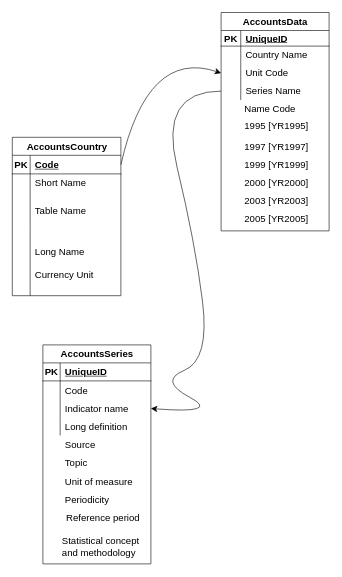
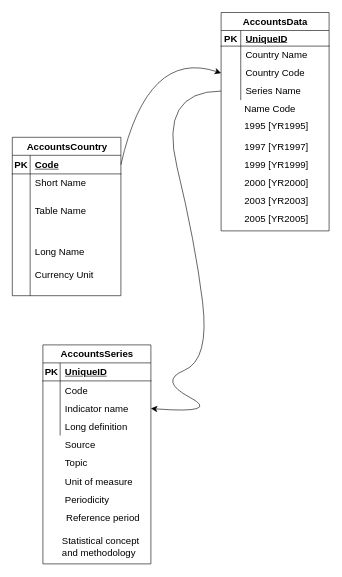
  <mxCell id="0" />
  <mxCell id="1" parent="0" />
  <mxCell id="2" value="AccountsCountry" style="shape=table;startSize=30;container=1;collapsible=1;childLayout=tableLayout;fixedRows=1;rowLines=0;fontStyle=1;align=center;resizeLast=1;html=1;fontSize=16;" parent="1" vertex="1"><mxGeometry x="20" y="228" width="181" height="264" as="geometry" /></mxCell>
  <mxCell id="3" value="" style="shape=tableRow;horizontal=0;startSize=0;swimlaneHead=0;swimlaneBody=0;fillColor=none;collapsible=0;dropTarget=0;points=[[0,0.5],[1,0.5]];portConstraint=eastwest;top=0;left=0;right=0;bottom=1;fontSize=16;" parent="2" vertex="1"><mxGeometry y="30" width="181" height="31" as="geometry" /></mxCell>
  <mxCell id="4" value="PK" style="shape=partialRectangle;connectable=0;fillColor=none;top=0;left=0;bottom=0;right=0;fontStyle=1;overflow=hidden;whiteSpace=wrap;html=1;fontSize=16;" parent="3" vertex="1"><mxGeometry width="29.75" height="31" as="geometry"><mxRectangle width="29.75" height="31" as="alternateBounds" /></mxGeometry></mxCell>
  <mxCell id="5" value="Code" style="shape=partialRectangle;connectable=0;fillColor=none;top=0;left=0;bottom=0;right=0;align=left;spacingLeft=6;fontStyle=5;overflow=hidden;whiteSpace=wrap;html=1;fontSize=16;" parent="3" vertex="1"><mxGeometry x="29.75" width="151.25" height="31" as="geometry"><mxRectangle width="151.25" height="31" as="alternateBounds" /></mxGeometry></mxCell>
  <mxCell id="6" value="" style="shape=tableRow;horizontal=0;startSize=0;swimlaneHead=0;swimlaneBody=0;fillColor=none;collapsible=0;dropTarget=0;points=[[0,0.5],[1,0.5]];portConstraint=eastwest;top=0;left=0;right=0;bottom=0;fontSize=16;" parent="2" vertex="1"><mxGeometry y="61" width="181" height="30" as="geometry" /></mxCell>
  <mxCell id="7" value="" style="shape=partialRectangle;connectable=0;fillColor=none;top=0;left=0;bottom=0;right=0;editable=1;overflow=hidden;whiteSpace=wrap;html=1;fontSize=16;" parent="6" vertex="1"><mxGeometry width="29.75" height="30" as="geometry"><mxRectangle width="29.75" height="30" as="alternateBounds" /></mxGeometry></mxCell>
  <mxCell id="8" value="Short Name" style="shape=partialRectangle;connectable=0;fillColor=none;top=0;left=0;bottom=0;right=0;align=left;spacingLeft=6;overflow=hidden;whiteSpace=wrap;html=1;fontSize=16;" parent="6" vertex="1"><mxGeometry x="29.75" width="151.25" height="30" as="geometry"><mxRectangle width="151.25" height="30" as="alternateBounds" /></mxGeometry></mxCell>
  <mxCell id="9" value="" style="shape=tableRow;horizontal=0;startSize=0;swimlaneHead=0;swimlaneBody=0;fillColor=none;collapsible=0;dropTarget=0;points=[[0,0.5],[1,0.5]];portConstraint=eastwest;top=0;left=0;right=0;bottom=0;fontSize=16;" parent="2" vertex="1"><mxGeometry y="91" width="181" height="64" as="geometry" /></mxCell>
  <mxCell id="10" value="" style="shape=partialRectangle;connectable=0;fillColor=none;top=0;left=0;bottom=0;right=0;editable=1;overflow=hidden;whiteSpace=wrap;html=1;fontSize=16;" parent="9" vertex="1"><mxGeometry width="29.75" height="64" as="geometry"><mxRectangle width="29.75" height="64" as="alternateBounds" /></mxGeometry></mxCell>
  <mxCell id="11" value="Table Name" style="shape=partialRectangle;connectable=0;fillColor=none;top=0;left=0;bottom=0;right=0;align=left;spacingLeft=6;overflow=hidden;whiteSpace=wrap;html=1;fontSize=16;" parent="9" vertex="1"><mxGeometry x="29.75" width="151.25" height="64" as="geometry"><mxRectangle width="151.25" height="64" as="alternateBounds" /></mxGeometry></mxCell>
  <mxCell id="12" value="" style="shape=tableRow;horizontal=0;startSize=0;swimlaneHead=0;swimlaneBody=0;fillColor=none;collapsible=0;dropTarget=0;points=[[0,0.5],[1,0.5]];portConstraint=eastwest;top=0;left=0;right=0;bottom=0;fontSize=16;" parent="2" vertex="1"><mxGeometry y="155" width="181" height="109" as="geometry" /></mxCell>
  <mxCell id="13" value="" style="shape=partialRectangle;connectable=0;fillColor=none;top=0;left=0;bottom=0;right=0;editable=1;overflow=hidden;whiteSpace=wrap;html=1;fontSize=16;" parent="12" vertex="1"><mxGeometry width="29.75" height="109" as="geometry"><mxRectangle width="29.75" height="109" as="alternateBounds" /></mxGeometry></mxCell>
  <mxCell id="14" value="Long Name&lt;br&gt;&lt;br&gt;Currency Unit&lt;br&gt;" style="shape=partialRectangle;connectable=0;fillColor=none;top=0;left=0;bottom=0;right=0;align=left;spacingLeft=6;overflow=hidden;whiteSpace=wrap;html=1;fontSize=16;" parent="12" vertex="1"><mxGeometry x="29.75" width="151.25" height="109" as="geometry"><mxRectangle width="151.25" height="109" as="alternateBounds" /></mxGeometry></mxCell>
  <mxCell id="15" value="AccountsData" style="shape=table;startSize=30;container=1;collapsible=1;childLayout=tableLayout;fixedRows=1;rowLines=0;fontStyle=1;align=center;resizeLast=1;html=1;fontSize=16;" parent="1" vertex="1"><mxGeometry x="368" y="20" width="180" height="364" as="geometry" /></mxCell>
  <mxCell id="16" value="" style="shape=tableRow;horizontal=0;startSize=0;swimlaneHead=0;swimlaneBody=0;fillColor=none;collapsible=0;dropTarget=0;points=[[0,0.5],[1,0.5]];portConstraint=eastwest;top=0;left=0;right=0;bottom=1;fontSize=16;" parent="15" vertex="1"><mxGeometry y="30" width="180" height="26" as="geometry" /></mxCell>
  <mxCell id="17" value="PK" style="shape=partialRectangle;connectable=0;fillColor=none;top=0;left=0;bottom=0;right=0;fontStyle=1;overflow=hidden;whiteSpace=wrap;html=1;fontSize=16;" parent="16" vertex="1"><mxGeometry width="32.75" height="26" as="geometry"><mxRectangle width="32.75" height="26" as="alternateBounds" /></mxGeometry></mxCell>
  <mxCell id="18" value="UniqueID" style="shape=partialRectangle;connectable=0;fillColor=none;top=0;left=0;bottom=0;right=0;align=left;spacingLeft=6;fontStyle=5;overflow=hidden;whiteSpace=wrap;html=1;fontSize=16;" parent="16" vertex="1"><mxGeometry x="32.75" width="147.25" height="26" as="geometry"><mxRectangle width="147.25" height="26" as="alternateBounds" /></mxGeometry></mxCell>
  <mxCell id="19" value="" style="shape=tableRow;horizontal=0;startSize=0;swimlaneHead=0;swimlaneBody=0;fillColor=none;collapsible=0;dropTarget=0;points=[[0,0.5],[1,0.5]];portConstraint=eastwest;top=0;left=0;right=0;bottom=0;fontSize=16;" parent="15" vertex="1"><mxGeometry y="56" width="180" height="30" as="geometry" /></mxCell>
  <mxCell id="20" value="" style="shape=partialRectangle;connectable=0;fillColor=none;top=0;left=0;bottom=0;right=0;editable=1;overflow=hidden;whiteSpace=wrap;html=1;fontSize=16;" parent="19" vertex="1"><mxGeometry width="32.75" height="30" as="geometry"><mxRectangle width="32.75" height="30" as="alternateBounds" /></mxGeometry></mxCell>
  <mxCell id="21" value="Country Name" style="shape=partialRectangle;connectable=0;fillColor=none;top=0;left=0;bottom=0;right=0;align=left;spacingLeft=6;overflow=hidden;whiteSpace=wrap;html=1;fontSize=16;" parent="19" vertex="1"><mxGeometry x="32.75" width="147.25" height="30" as="geometry"><mxRectangle width="147.25" height="30" as="alternateBounds" /></mxGeometry></mxCell>
  <mxCell id="22" value="" style="shape=tableRow;horizontal=0;startSize=0;swimlaneHead=0;swimlaneBody=0;fillColor=none;collapsible=0;dropTarget=0;points=[[0,0.5],[1,0.5]];portConstraint=eastwest;top=0;left=0;right=0;bottom=0;fontSize=16;" parent="15" vertex="1"><mxGeometry y="86" width="180" height="30" as="geometry" /></mxCell>
  <mxCell id="23" value="" style="shape=partialRectangle;connectable=0;fillColor=none;top=0;left=0;bottom=0;right=0;editable=1;overflow=hidden;whiteSpace=wrap;html=1;fontSize=16;" parent="22" vertex="1"><mxGeometry width="32.75" height="30" as="geometry"><mxRectangle width="32.75" height="30" as="alternateBounds" /></mxGeometry></mxCell>
- <mxCell id="24" value="Unit Code" style="shape=partialRectangle;connectable=0;fillColor=none;top=0;left=0;bottom=0;right=0;align=left;spacingLeft=6;overflow=hidden;whiteSpace=wrap;html=1;fontSize=16;" parent="22" vertex="1"><mxGeometry x="32.75" width="147.25" height="30" as="geometry"><mxRectangle width="147.25" height="30" as="alternateBounds" /></mxGeometry></mxCell>
+ <mxCell id="24" value="Country Code" style="shape=partialRectangle;connectable=0;fillColor=none;top=0;left=0;bottom=0;right=0;align=left;spacingLeft=6;overflow=hidden;whiteSpace=wrap;html=1;fontSize=16;" parent="22" vertex="1"><mxGeometry x="32.75" width="147.25" height="30" as="geometry"><mxRectangle width="147.25" height="30" as="alternateBounds" /></mxGeometry></mxCell>
  <mxCell id="25" value="" style="shape=tableRow;horizontal=0;startSize=0;swimlaneHead=0;swimlaneBody=0;fillColor=none;collapsible=0;dropTarget=0;points=[[0,0.5],[1,0.5]];portConstraint=eastwest;top=0;left=0;right=0;bottom=0;fontSize=16;" parent="15" vertex="1"><mxGeometry y="116" width="180" height="30" as="geometry" /></mxCell>
  <mxCell id="26" value="" style="shape=partialRectangle;connectable=0;fillColor=none;top=0;left=0;bottom=0;right=0;editable=1;overflow=hidden;whiteSpace=wrap;html=1;fontSize=16;" parent="25" vertex="1"><mxGeometry width="32.75" height="30" as="geometry"><mxRectangle width="32.75" height="30" as="alternateBounds" /></mxGeometry></mxCell>
  <mxCell id="27" value="Series Name" style="shape=partialRectangle;connectable=0;fillColor=none;top=0;left=0;bottom=0;right=0;align=left;spacingLeft=6;overflow=hidden;whiteSpace=wrap;html=1;fontSize=16;" parent="25" vertex="1"><mxGeometry x="32.75" width="147.25" height="30" as="geometry"><mxRectangle width="147.25" height="30" as="alternateBounds" /></mxGeometry></mxCell>
  <mxCell id="28" value="AccountsSeries" style="shape=table;startSize=30;container=1;collapsible=1;childLayout=tableLayout;fixedRows=1;rowLines=0;fontStyle=1;align=center;resizeLast=1;html=1;fontSize=16;" parent="1" vertex="1"><mxGeometry x="71" y="574" width="180" height="365" as="geometry" /></mxCell>
  <mxCell id="29" value="" style="shape=tableRow;horizontal=0;startSize=0;swimlaneHead=0;swimlaneBody=0;fillColor=none;collapsible=0;dropTarget=0;points=[[0,0.5],[1,0.5]];portConstraint=eastwest;top=0;left=0;right=0;bottom=1;fontSize=16;" parent="28" vertex="1"><mxGeometry y="30" width="180" height="30" as="geometry" /></mxCell>
  <mxCell id="30" value="PK" style="shape=partialRectangle;connectable=0;fillColor=none;top=0;left=0;bottom=0;right=0;fontStyle=1;overflow=hidden;whiteSpace=wrap;html=1;fontSize=16;" parent="29" vertex="1"><mxGeometry width="28.75" height="30" as="geometry"><mxRectangle width="28.75" height="30" as="alternateBounds" /></mxGeometry></mxCell>
  <mxCell id="31" value="UniqueID" style="shape=partialRectangle;connectable=0;fillColor=none;top=0;left=0;bottom=0;right=0;align=left;spacingLeft=6;fontStyle=5;overflow=hidden;whiteSpace=wrap;html=1;fontSize=16;" parent="29" vertex="1"><mxGeometry x="28.75" width="151.25" height="30" as="geometry"><mxRectangle width="151.25" height="30" as="alternateBounds" /></mxGeometry></mxCell>
  <mxCell id="32" value="" style="shape=tableRow;horizontal=0;startSize=0;swimlaneHead=0;swimlaneBody=0;fillColor=none;collapsible=0;dropTarget=0;points=[[0,0.5],[1,0.5]];portConstraint=eastwest;top=0;left=0;right=0;bottom=0;fontSize=16;" parent="28" vertex="1"><mxGeometry y="60" width="180" height="31" as="geometry" /></mxCell>
  <mxCell id="33" value="" style="shape=partialRectangle;connectable=0;fillColor=none;top=0;left=0;bottom=0;right=0;editable=1;overflow=hidden;whiteSpace=wrap;html=1;fontSize=16;" parent="32" vertex="1"><mxGeometry width="28.75" height="31" as="geometry"><mxRectangle width="28.75" height="31" as="alternateBounds" /></mxGeometry></mxCell>
  <mxCell id="34" value="Code" style="shape=partialRectangle;connectable=0;fillColor=none;top=0;left=0;bottom=0;right=0;align=left;spacingLeft=6;overflow=hidden;whiteSpace=wrap;html=1;fontSize=16;" parent="32" vertex="1"><mxGeometry x="28.75" width="151.25" height="31" as="geometry"><mxRectangle width="151.25" height="31" as="alternateBounds" /></mxGeometry></mxCell>
  <mxCell id="35" value="" style="shape=tableRow;horizontal=0;startSize=0;swimlaneHead=0;swimlaneBody=0;fillColor=none;collapsible=0;dropTarget=0;points=[[0,0.5],[1,0.5]];portConstraint=eastwest;top=0;left=0;right=0;bottom=0;fontSize=16;" parent="28" vertex="1"><mxGeometry y="91" width="180" height="30" as="geometry" /></mxCell>
  <mxCell id="36" value="" style="shape=partialRectangle;connectable=0;fillColor=none;top=0;left=0;bottom=0;right=0;editable=1;overflow=hidden;whiteSpace=wrap;html=1;fontSize=16;" parent="35" vertex="1"><mxGeometry width="28.75" height="30" as="geometry"><mxRectangle width="28.75" height="30" as="alternateBounds" /></mxGeometry></mxCell>
  <mxCell id="37" value="Indicator name" style="shape=partialRectangle;connectable=0;fillColor=none;top=0;left=0;bottom=0;right=0;align=left;spacingLeft=6;overflow=hidden;whiteSpace=wrap;html=1;fontSize=16;" parent="35" vertex="1"><mxGeometry x="28.75" width="151.25" height="30" as="geometry"><mxRectangle width="151.25" height="30" as="alternateBounds" /></mxGeometry></mxCell>
  <mxCell id="38" value="" style="shape=tableRow;horizontal=0;startSize=0;swimlaneHead=0;swimlaneBody=0;fillColor=none;collapsible=0;dropTarget=0;points=[[0,0.5],[1,0.5]];portConstraint=eastwest;top=0;left=0;right=0;bottom=0;fontSize=16;" parent="28" vertex="1"><mxGeometry y="121" width="180" height="30" as="geometry" /></mxCell>
  <mxCell id="39" value="" style="shape=partialRectangle;connectable=0;fillColor=none;top=0;left=0;bottom=0;right=0;editable=1;overflow=hidden;whiteSpace=wrap;html=1;fontSize=16;" parent="38" vertex="1"><mxGeometry width="28.75" height="30" as="geometry"><mxRectangle width="28.75" height="30" as="alternateBounds" /></mxGeometry></mxCell>
  <mxCell id="40" value="Long definition" style="shape=partialRectangle;connectable=0;fillColor=none;top=0;left=0;bottom=0;right=0;align=left;spacingLeft=6;overflow=hidden;whiteSpace=wrap;html=1;fontSize=16;" parent="38" vertex="1"><mxGeometry x="28.75" width="151.25" height="30" as="geometry"><mxRectangle width="151.25" height="30" as="alternateBounds" /></mxGeometry></mxCell>
  <mxCell id="41" value="Name Code" style="shape=partialRectangle;connectable=0;fillColor=none;top=0;left=0;bottom=0;right=0;align=left;spacingLeft=6;overflow=hidden;whiteSpace=wrap;html=1;fontSize=16;" parent="1" vertex="1"><mxGeometry x="398.75" y="166" width="149.25" height="30" as="geometry"><mxRectangle width="149.25" height="30" as="alternateBounds" /></mxGeometry></mxCell>
  <mxCell id="42" value="1995 [YR1995]" style="shape=partialRectangle;connectable=0;fillColor=none;top=0;left=0;bottom=0;right=0;align=left;spacingLeft=6;overflow=hidden;whiteSpace=wrap;html=1;fontSize=16;" parent="1" vertex="1"><mxGeometry x="398.75" y="194" width="149.25" height="30" as="geometry"><mxRectangle width="149.25" height="30" as="alternateBounds" /></mxGeometry></mxCell>
  <mxCell id="43" value="1997 [YR1997]" style="shape=partialRectangle;connectable=0;fillColor=none;top=0;left=0;bottom=0;right=0;align=left;spacingLeft=6;overflow=hidden;whiteSpace=wrap;html=1;fontSize=16;" parent="1" vertex="1"><mxGeometry x="398.75" y="228" width="149.25" height="30" as="geometry"><mxRectangle width="149.25" height="30" as="alternateBounds" /></mxGeometry></mxCell>
  <mxCell id="44" value="1999 [YR1999]" style="shape=partialRectangle;connectable=0;fillColor=none;top=0;left=0;bottom=0;right=0;align=left;spacingLeft=6;overflow=hidden;whiteSpace=wrap;html=1;fontSize=16;" parent="1" vertex="1"><mxGeometry x="398.75" y="258" width="149.25" height="30" as="geometry"><mxRectangle width="149.25" height="30" as="alternateBounds" /></mxGeometry></mxCell>
  <mxCell id="45" value="2000 [YR2000]" style="shape=partialRectangle;connectable=0;fillColor=none;top=0;left=0;bottom=0;right=0;align=left;spacingLeft=6;overflow=hidden;whiteSpace=wrap;html=1;fontSize=16;" parent="1" vertex="1"><mxGeometry x="398.75" y="288" width="149.25" height="30" as="geometry"><mxRectangle width="149.25" height="30" as="alternateBounds" /></mxGeometry></mxCell>
  <mxCell id="46" value="2003 [YR2003]" style="shape=partialRectangle;connectable=0;fillColor=none;top=0;left=0;bottom=0;right=0;align=left;spacingLeft=6;overflow=hidden;whiteSpace=wrap;html=1;fontSize=16;" parent="1" vertex="1"><mxGeometry x="398.75" y="318" width="149.25" height="30" as="geometry"><mxRectangle width="149.25" height="30" as="alternateBounds" /></mxGeometry></mxCell>
  <mxCell id="47" value="2005 [YR2005]" style="shape=partialRectangle;connectable=0;fillColor=none;top=0;left=0;bottom=0;right=0;align=left;spacingLeft=6;overflow=hidden;whiteSpace=wrap;html=1;fontSize=16;" parent="1" vertex="1"><mxGeometry x="398.75" y="348" width="149.25" height="30" as="geometry"><mxRectangle width="149.25" height="30" as="alternateBounds" /></mxGeometry></mxCell>
  <mxCell id="48" value="Source" style="shape=partialRectangle;connectable=0;fillColor=none;top=0;left=0;bottom=0;right=0;align=left;spacingLeft=6;overflow=hidden;whiteSpace=wrap;html=1;fontSize=16;" parent="1" vertex="1"><mxGeometry x="99.75" y="726" width="151.25" height="30" as="geometry"><mxRectangle width="151.25" height="30" as="alternateBounds" /></mxGeometry></mxCell>
  <mxCell id="49" value="Periodicity" style="shape=partialRectangle;connectable=0;fillColor=none;top=0;left=0;bottom=0;right=0;align=left;spacingLeft=6;overflow=hidden;whiteSpace=wrap;html=1;fontSize=16;" parent="1" vertex="1"><mxGeometry x="99.75" y="817" width="151.25" height="30" as="geometry"><mxRectangle width="151.25" height="30" as="alternateBounds" /></mxGeometry></mxCell>
  <mxCell id="50" value="Topic" style="shape=partialRectangle;connectable=0;fillColor=none;top=0;left=0;bottom=0;right=0;align=left;spacingLeft=6;overflow=hidden;whiteSpace=wrap;html=1;fontSize=16;" parent="1" vertex="1"><mxGeometry x="99.75" y="756" width="151.25" height="30" as="geometry"><mxRectangle width="151.25" height="30" as="alternateBounds" /></mxGeometry></mxCell>
  <mxCell id="51" value="Unit of measure" style="shape=partialRectangle;connectable=0;fillColor=none;top=0;left=0;bottom=0;right=0;align=left;spacingLeft=6;overflow=hidden;whiteSpace=wrap;html=1;fontSize=16;" parent="1" vertex="1"><mxGeometry x="99.75" y="787" width="151.25" height="30" as="geometry"><mxRectangle width="151.25" height="30" as="alternateBounds" /></mxGeometry></mxCell>
  <mxCell id="52" value="Reference period" style="shape=partialRectangle;connectable=0;fillColor=none;top=0;left=0;bottom=0;right=0;align=left;spacingLeft=6;overflow=hidden;whiteSpace=wrap;html=1;fontSize=16;" parent="1" vertex="1"><mxGeometry x="102" y="847" width="151.25" height="30" as="geometry"><mxRectangle width="151.25" height="30" as="alternateBounds" /></mxGeometry></mxCell>
  <mxCell id="53" value="Statistical concept and methodology" style="shape=partialRectangle;connectable=0;fillColor=none;top=0;left=0;bottom=0;right=0;align=left;spacingLeft=6;overflow=hidden;whiteSpace=wrap;html=1;fontSize=16;" parent="1" vertex="1"><mxGeometry x="94.75" y="887" width="151.25" height="45" as="geometry"><mxRectangle width="151.25" height="30" as="alternateBounds" /></mxGeometry></mxCell>
  <mxCell id="54" value="" style="endArrow=classic;html=1;rounded=0;fontSize=12;startSize=8;endSize=8;curved=1;exitX=0;exitY=0.5;exitDx=0;exitDy=0;entryX=1;entryY=0.5;entryDx=0;entryDy=0;" parent="1" edge="1"><mxGeometry width="50" height="50" relative="1" as="geometry"><mxPoint x="368" y="151" as="sourcePoint" /><mxPoint x="251" y="680" as="targetPoint" /><Array as="points"><mxPoint x="264" y="151" /><mxPoint x="325" y="404" /><mxPoint x="349" y="599" /><mxPoint x="264" y="634" /><mxPoint x="368" y="689" /></Array></mxGeometry></mxCell>
  <mxCell id="55" value="" style="endArrow=classic;html=1;rounded=0;fontSize=12;startSize=8;endSize=8;curved=1;exitX=1;exitY=0.5;exitDx=0;exitDy=0;entryX=0;entryY=0.5;entryDx=0;entryDy=0;" parent="1" source="3" target="22" edge="1"><mxGeometry width="50" height="50" relative="1" as="geometry"><mxPoint x="345" y="415" as="sourcePoint" /><mxPoint x="282" y="85" as="targetPoint" /><Array as="points"><mxPoint x="245" y="80" /></Array></mxGeometry></mxCell>
